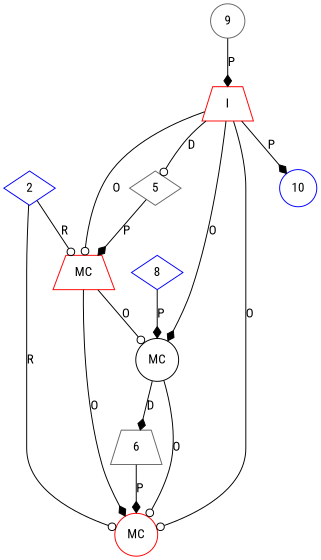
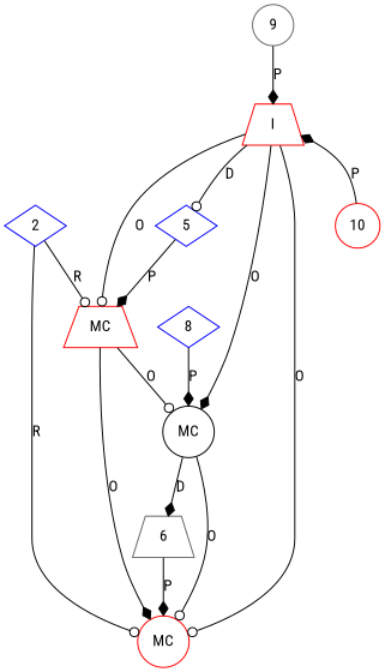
  digraph {
    fontname="Roboto Condensed"
    node [color=red fontname="Roboto Condensed" shape=circle t=DateTime]
    edge [arrowhead=diamond fontname="Roboto Condensed"]
    n1 [l=296 label=MC s="withChronology()" shape=trapezium]
    n2 [l=299 label=MC s="plus()"]
    n3 [color=black l=299 label=MC s="weeks()" t=Period]
    6 [color=gray40 n=dummy_ shape=trapezium t=Period]
    2 [color=blue n=bd shape=diamond]
    n6 [l=294 label=I shape=trapezium]
-   5 [color=gray40 n=GJ_UTC shape=diamond t=Chronology v=null]
+   5 [color=blue n=GJ_UTC shape=diamond t=Chronology v=null]
    8 [color=blue shape=diamond t=int v=1]
    9 [color=gray40 t=int v=0]
-   10 [color=blue t=int v=0]
+   10 [t=int v=0]
    n1 -> n2 [label=O]
    n1 -> n3 [arrowhead=odot label=O]
    n3 -> n2 [arrowhead=odot label=O]
    n3 -> 6 [label=D]
    6 -> n2 [label=P]
    2 -> n1 [arrowhead=odot label=R]
    2 -> n2 [arrowhead=odot label=R]
    n6 -> n1 [arrowhead=odot label=O]
    n6 -> n2 [arrowhead=odot label=O]
    n6 -> n3 [label=O]
    n6 -> 5 [arrowhead=odot label=D]
    5 -> n1 [label=P]
    8 -> n3 [label=P]
    9 -> n6 [label=P]
-   n6 -> 10 [label=P]
+   10 -> n6 [label=P]
  }
